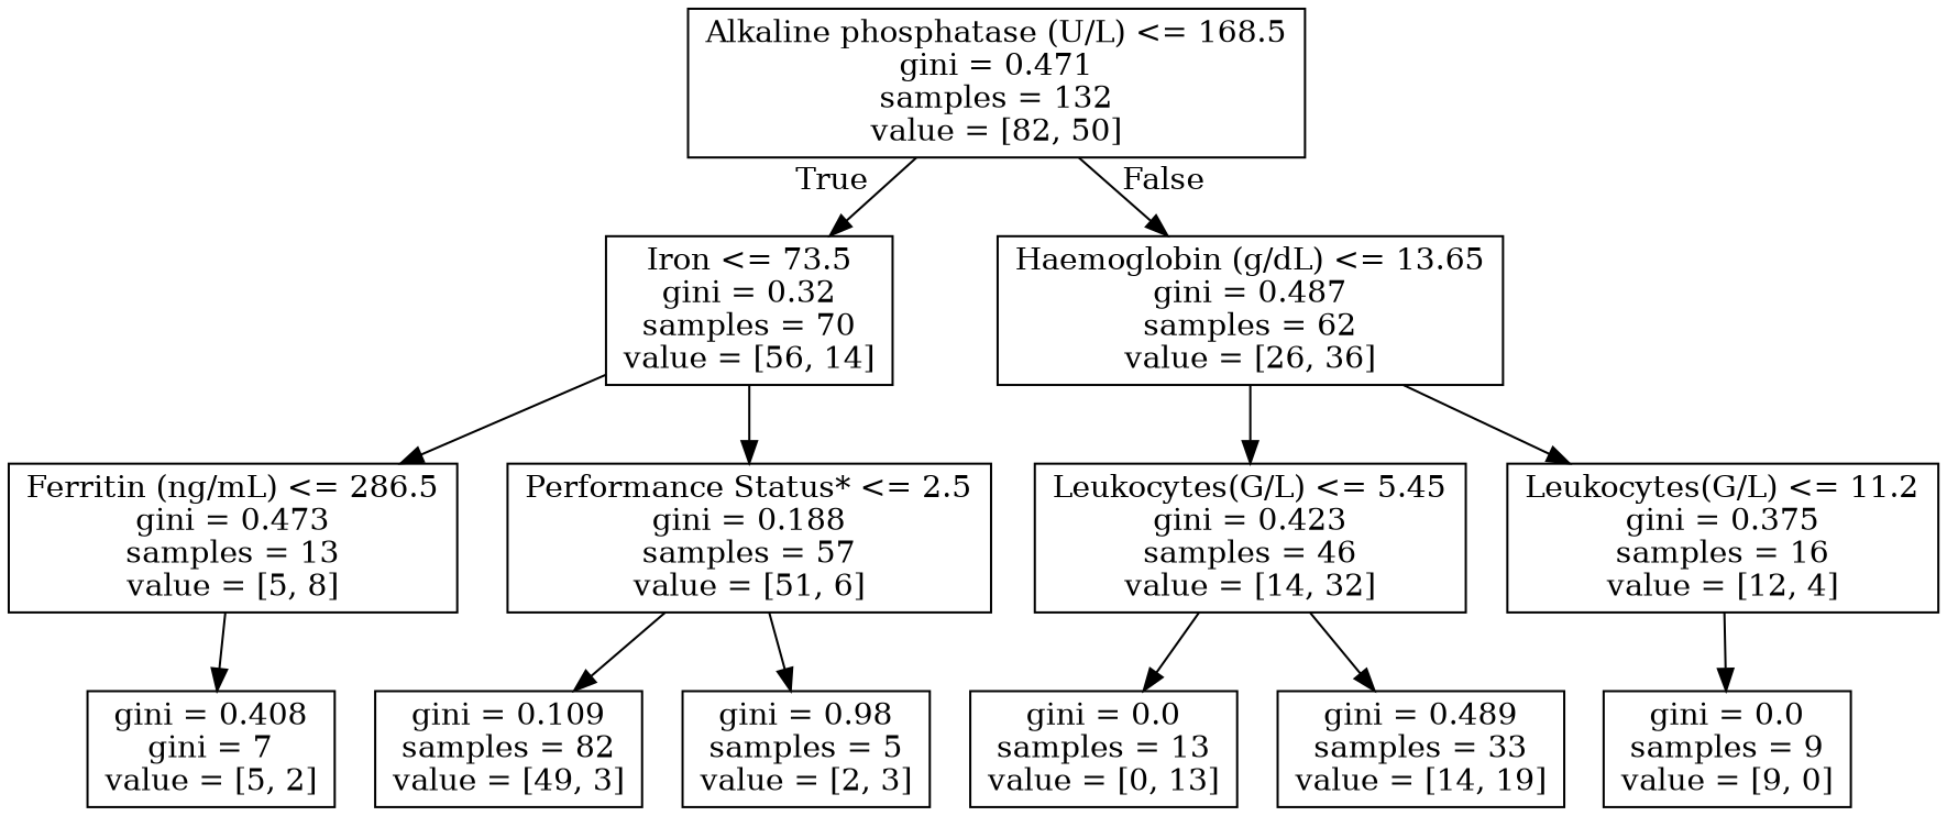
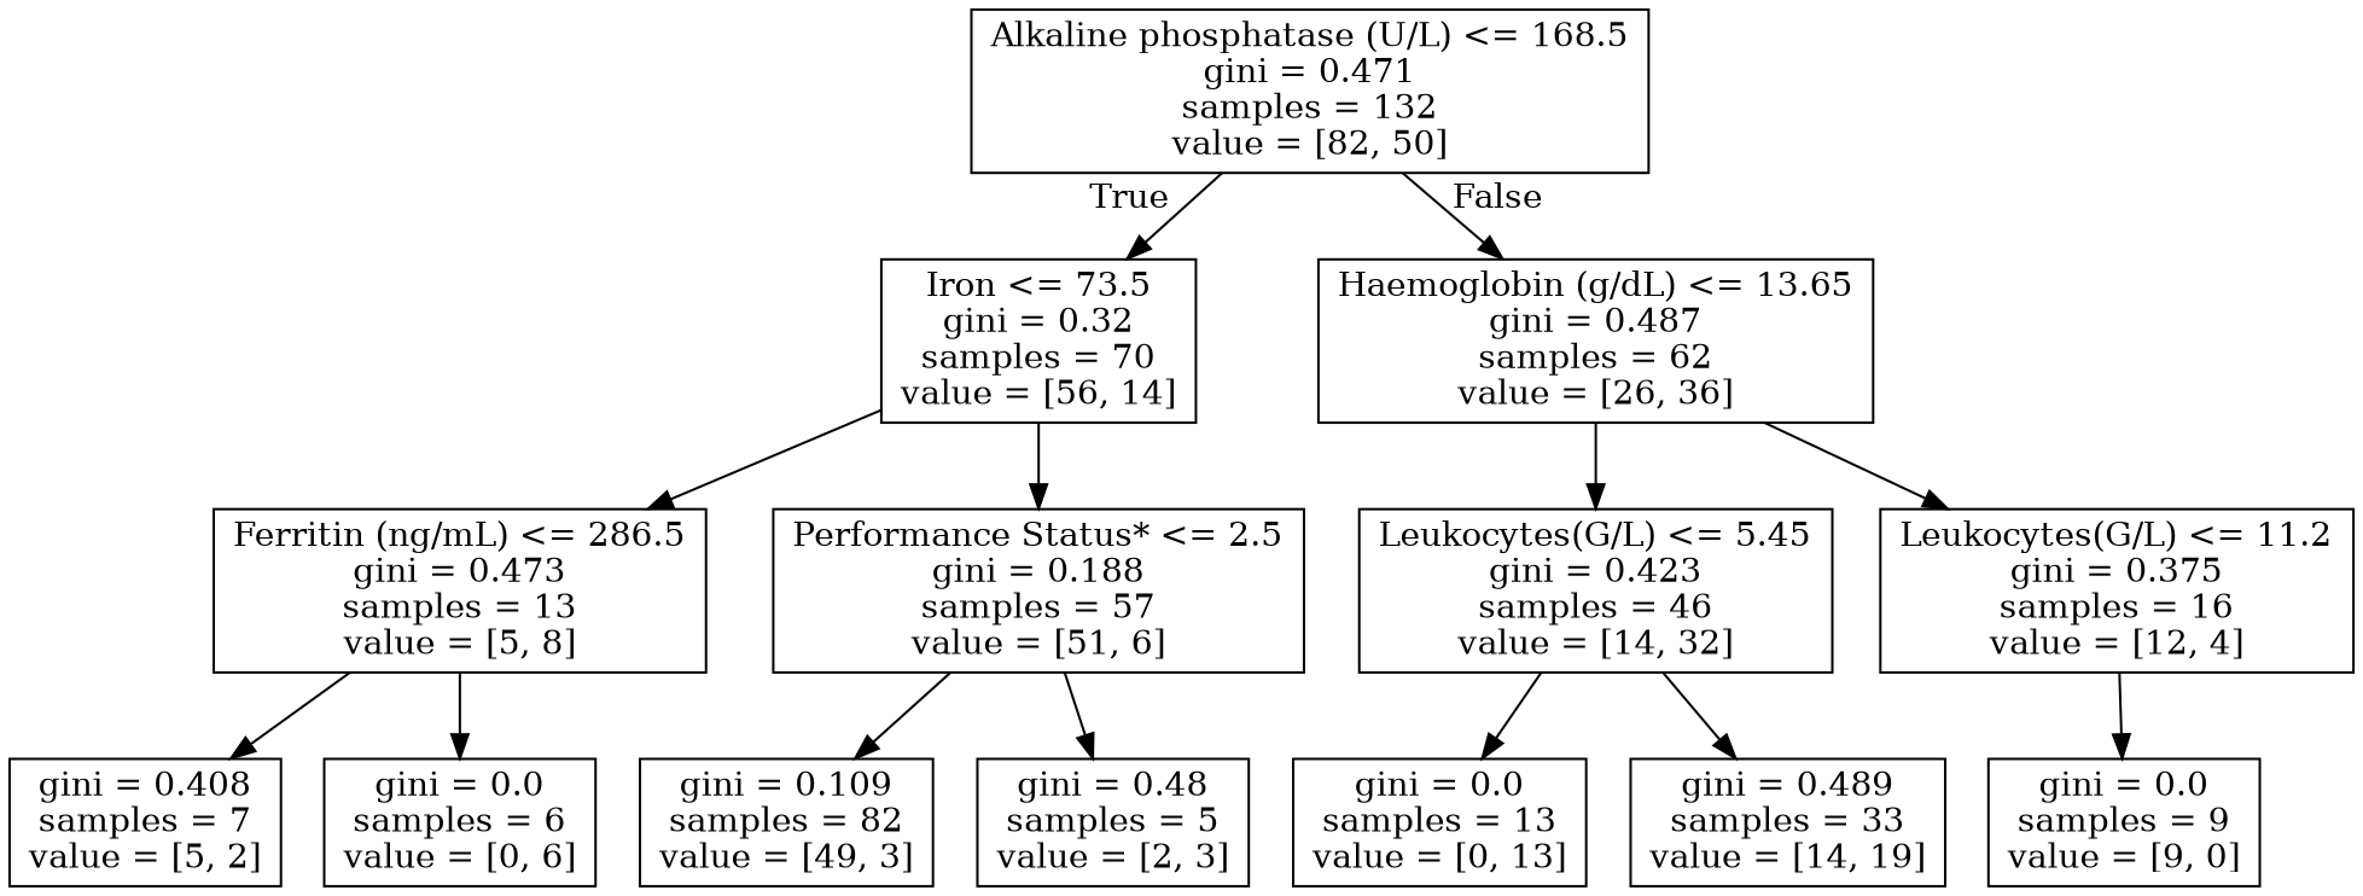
  digraph {
    node [shape=box]
    n1 [label="Alkaline phosphatase (U/L) <= 168.5\ngini = 0.471\nsamples = 132\nvalue = [82, 50]"]
    n2 [label="Iron <= 73.5\ngini = 0.32\nsamples = 70\nvalue = [56, 14]"]
    n3 [label="Haemoglobin (g/dL) <= 13.65\ngini = 0.487\nsamples = 62\nvalue = [26, 36]"]
    n4 [label="Ferritin (ng/mL) <= 286.5\ngini = 0.473\nsamples = 13\nvalue = [5, 8]"]
    n5 [label="Performance Status* <= 2.5\ngini = 0.188\nsamples = 57\nvalue = [51, 6]"]
    n6 [label="Leukocytes(G/L) <= 5.45\ngini = 0.423\nsamples = 46\nvalue = [14, 32]"]
    n7 [label="Leukocytes(G/L) <= 11.2\ngini = 0.375\nsamples = 16\nvalue = [12, 4]"]
-   n8 [label="gini = 0.408\ngini = 7\nvalue = [5, 2]"]
+   n8 [label="gini = 0.408\nsamples = 7\nvalue = [5, 2]"]
+   n9 [label="gini = 0.0\nsamples = 6\nvalue = [0, 6]"]
    n10 [label="gini = 0.109\nsamples = 82\nvalue = [49, 3]"]
-   n11 [label="gini = 0.98\nsamples = 5\nvalue = [2, 3]"]
+   n11 [label="gini = 0.48\nsamples = 5\nvalue = [2, 3]"]
    n12 [label="gini = 0.0\nsamples = 13\nvalue = [0, 13]"]
    n13 [label="gini = 0.489\nsamples = 33\nvalue = [14, 19]"]
    n14 [label="gini = 0.0\nsamples = 9\nvalue = [9, 0]"]
    n1 -> n2 [headlabel=True labelangle=45 labeldistance=2.5]
    n1 -> n3 [headlabel=False labelangle=-45 labeldistance=2.5]
    n2 -> n4
    n2 -> n5
    n3 -> n6
    n3 -> n7
    n4 -> n8
+   n4 -> n9
    n5 -> n10
    n5 -> n11
    n6 -> n12
    n6 -> n13
    n7 -> n14
  }
